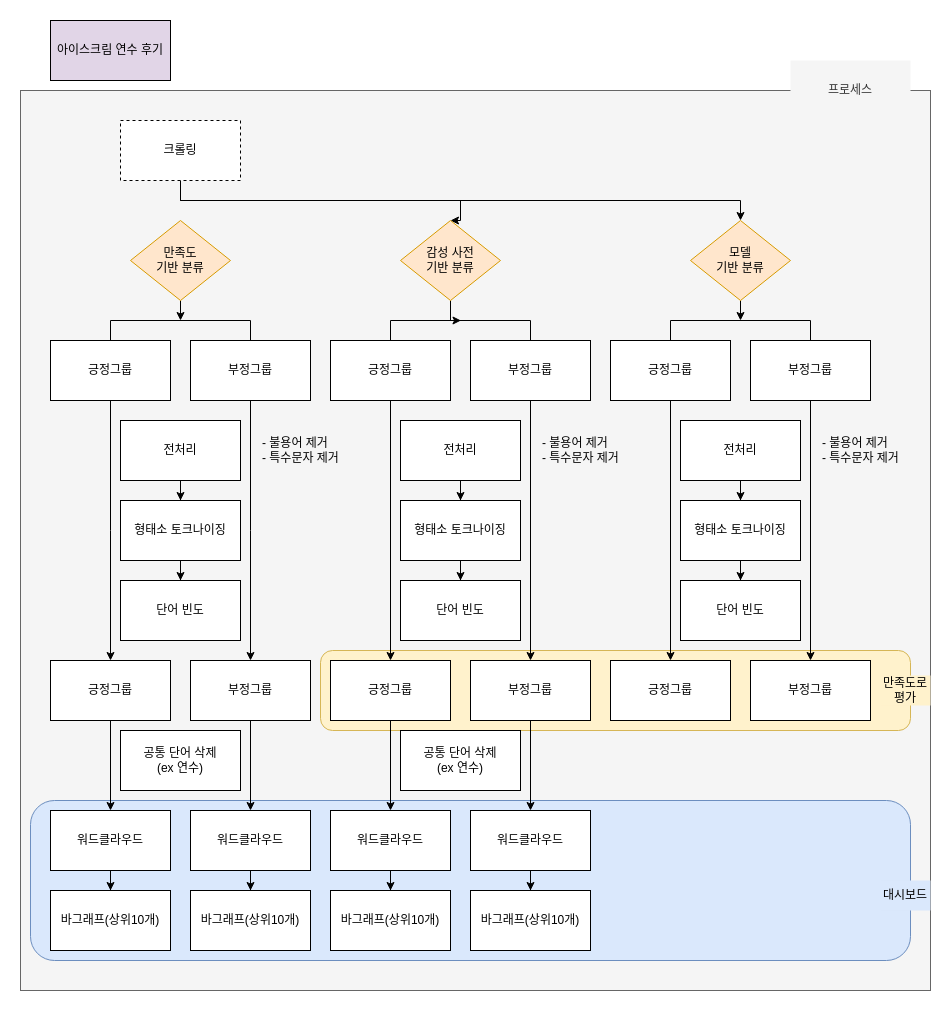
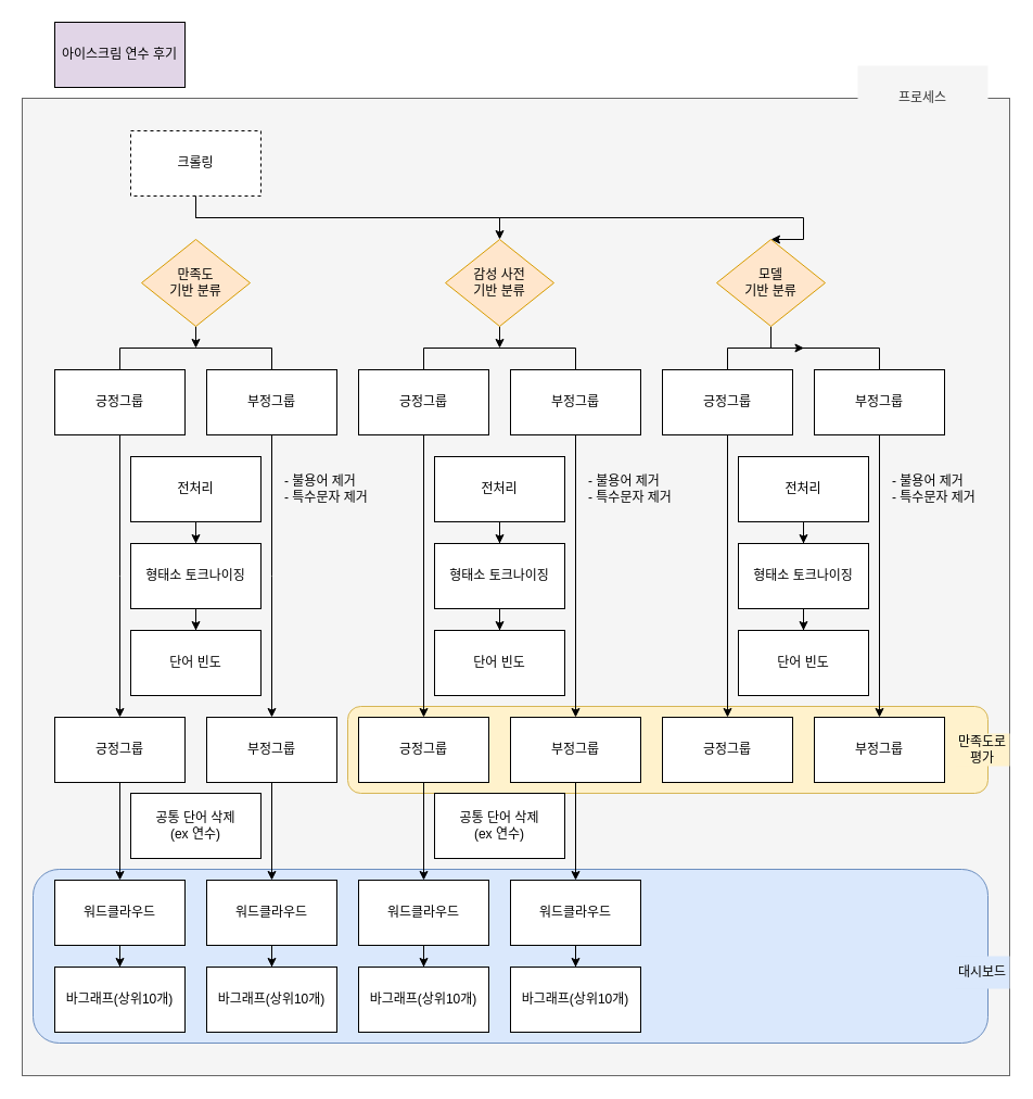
  <mxCell id="0" />
  <mxCell id="1" parent="0" />
  <mxCell id="2" value="" style="rounded=0;whiteSpace=wrap;html=1;fillColor=#f5f5f5;fontColor=#333333;strokeColor=#666666;" vertex="1" parent="1"><mxGeometry x="20" y="90" width="910" height="900" as="geometry" /></mxCell>
  <mxCell id="3" value="" style="rounded=1;whiteSpace=wrap;html=1;fillColor=#fff2cc;strokeColor=#d6b656;" vertex="1" parent="1"><mxGeometry x="320" y="650" width="590" height="80" as="geometry" /></mxCell>
  <mxCell id="4" value="" style="rounded=1;whiteSpace=wrap;html=1;fillColor=#dae8fc;strokeColor=#6c8ebf;" vertex="1" parent="1"><mxGeometry x="30" y="800" width="880" height="160" as="geometry" /></mxCell>
  <mxCell id="5" style="edgeStyle=orthogonalEdgeStyle;rounded=0;orthogonalLoop=1;jettySize=auto;html=1;entryX=0.5;entryY=0;entryDx=0;entryDy=0;" edge="1" parent="1" source="7" target="25"><mxGeometry relative="1" as="geometry"><Array as="points"><mxPoint x="180" y="200" /><mxPoint x="460" y="200" /></Array></mxGeometry></mxCell>
  <mxCell id="6" style="edgeStyle=orthogonalEdgeStyle;rounded=0;orthogonalLoop=1;jettySize=auto;html=1;entryX=0.5;entryY=0;entryDx=0;entryDy=0;" edge="1" parent="1" source="7" target="27"><mxGeometry relative="1" as="geometry"><Array as="points"><mxPoint x="180" y="200" /><mxPoint x="740" y="200" /></Array></mxGeometry></mxCell>
  <mxCell id="7" value="크롤링" style="rounded=0;whiteSpace=wrap;html=1;dashed=1;" vertex="1" parent="1"><mxGeometry x="120" y="120" width="120" height="60" as="geometry" /></mxCell>
  <mxCell id="8" style="rounded=0;orthogonalLoop=1;jettySize=auto;html=1;entryX=0.5;entryY=0;entryDx=0;entryDy=0;endArrow=none;endFill=0;edgeStyle=orthogonalEdgeStyle;" edge="1" parent="1" source="10" target="12"><mxGeometry relative="1" as="geometry"><Array as="points"><mxPoint x="110" y="320" /><mxPoint x="250" y="320" /></Array></mxGeometry></mxCell>
  <mxCell id="9" style="edgeStyle=orthogonalEdgeStyle;rounded=0;orthogonalLoop=1;jettySize=auto;html=1;" edge="1" parent="1" source="10"><mxGeometry relative="1" as="geometry"><mxPoint x="110" y="660" as="targetPoint" /></mxGeometry></mxCell>
  <mxCell id="10" value="긍정그룹" style="rounded=0;whiteSpace=wrap;html=1;" vertex="1" parent="1"><mxGeometry x="50" y="340" width="120" height="60" as="geometry" /></mxCell>
  <mxCell id="11" style="edgeStyle=orthogonalEdgeStyle;rounded=0;orthogonalLoop=1;jettySize=auto;html=1;" edge="1" parent="1" source="12"><mxGeometry relative="1" as="geometry"><mxPoint x="250" y="660" as="targetPoint" /></mxGeometry></mxCell>
  <mxCell id="12" value="부정그룹" style="rounded=0;whiteSpace=wrap;html=1;" vertex="1" parent="1"><mxGeometry x="190" y="340" width="120" height="60" as="geometry" /></mxCell>
  <mxCell id="13" style="edgeStyle=orthogonalEdgeStyle;rounded=0;orthogonalLoop=1;jettySize=auto;html=1;" edge="1" parent="1" source="14" target="17"><mxGeometry relative="1" as="geometry" /></mxCell>
  <mxCell id="14" value="전처리" style="rounded=0;whiteSpace=wrap;html=1;" vertex="1" parent="1"><mxGeometry x="120" y="420" width="120" height="60" as="geometry" /></mxCell>
  <mxCell id="15" value="- 불용어 제거&lt;br&gt;&lt;div style=&quot;&quot;&gt;&lt;span style=&quot;background-color: initial;&quot;&gt;- 특수문자 제거&lt;/span&gt;&lt;/div&gt;" style="text;html=1;strokeColor=none;fillColor=none;align=left;verticalAlign=middle;whiteSpace=wrap;rounded=0;" vertex="1" parent="1"><mxGeometry x="820" y="427.5" width="90" height="45" as="geometry" /></mxCell>
  <mxCell id="16" style="edgeStyle=orthogonalEdgeStyle;rounded=0;orthogonalLoop=1;jettySize=auto;html=1;" edge="1" parent="1" source="17" target="31"><mxGeometry relative="1" as="geometry" /></mxCell>
  <mxCell id="17" value="형태소 토크나이징" style="rounded=0;whiteSpace=wrap;html=1;" vertex="1" parent="1"><mxGeometry x="120" y="500" width="120" height="60" as="geometry" /></mxCell>
  <mxCell id="18" value="아이스크림 연수 후기" style="rounded=0;whiteSpace=wrap;html=1;fillColor=#e1d5e7;" vertex="1" parent="1"><mxGeometry x="50" y="20" width="120" height="60" as="geometry" /></mxCell>
  <mxCell id="19" value="긍정그룹" style="rounded=0;whiteSpace=wrap;html=1;" vertex="1" parent="1"><mxGeometry x="330" y="340" width="120" height="60" as="geometry" /></mxCell>
  <mxCell id="20" value="부정그룹" style="rounded=0;whiteSpace=wrap;html=1;" vertex="1" parent="1"><mxGeometry x="470" y="340" width="120" height="60" as="geometry" /></mxCell>
  <mxCell id="21" style="rounded=0;orthogonalLoop=1;jettySize=auto;html=1;entryX=0.5;entryY=0;entryDx=0;entryDy=0;endArrow=none;endFill=0;edgeStyle=orthogonalEdgeStyle;" edge="1" parent="1"><mxGeometry relative="1" as="geometry"><mxPoint x="390" y="340" as="sourcePoint" /><mxPoint x="530" y="340" as="targetPoint" /><Array as="points"><mxPoint x="390" y="320" /><mxPoint x="530" y="320" /></Array></mxGeometry></mxCell>
  <mxCell id="22" style="edgeStyle=orthogonalEdgeStyle;rounded=0;orthogonalLoop=1;jettySize=auto;html=1;" edge="1" parent="1" source="23"><mxGeometry relative="1" as="geometry"><mxPoint x="180" y="320" as="targetPoint" /></mxGeometry></mxCell>
  <mxCell id="23" value="만족도&lt;br&gt;기반 분류" style="rhombus;whiteSpace=wrap;html=1;fillColor=#ffe6cc;strokeColor=#d79b00;" vertex="1" parent="1"><mxGeometry x="130" y="220" width="100" height="80" as="geometry" /></mxCell>
  <mxCell id="24" style="edgeStyle=orthogonalEdgeStyle;rounded=0;orthogonalLoop=1;jettySize=auto;html=1;" edge="1" parent="1" source="25"><mxGeometry relative="1" as="geometry"><mxPoint x="460" y="320" as="targetPoint" /></mxGeometry></mxCell>
- <mxCell id="25" value="감성 사전 &lt;br&gt;기반 분류" style="rhombus;whiteSpace=wrap;html=1;fillColor=#ffe6cc;strokeColor=#d79b00;" vertex="1" parent="1"><mxGeometry x="400" y="220" width="100" height="80" as="geometry" /></mxCell>
+ <mxCell id="25" value="감성 사전 &lt;br&gt;기반 분류" style="rhombus;whiteSpace=wrap;html=1;fillColor=#ffe6cc;strokeColor=#d79b00;" vertex="1" parent="1"><mxGeometry x="410" y="220" width="100" height="80" as="geometry" /></mxCell>
  <mxCell id="26" style="edgeStyle=orthogonalEdgeStyle;rounded=0;orthogonalLoop=1;jettySize=auto;html=1;" edge="1" parent="1" source="27"><mxGeometry relative="1" as="geometry"><mxPoint x="740" y="320" as="targetPoint" /></mxGeometry></mxCell>
- <mxCell id="27" value="모델 &lt;br&gt;기반 분류" style="rhombus;whiteSpace=wrap;html=1;fillColor=#ffe6cc;strokeColor=#d79b00;" vertex="1" parent="1"><mxGeometry x="690" y="220" width="100" height="80" as="geometry" /></mxCell>
+ <mxCell id="27" value="모델 &lt;br&gt;기반 분류" style="rhombus;whiteSpace=wrap;html=1;fillColor=#ffe6cc;strokeColor=#d79b00;" vertex="1" parent="1"><mxGeometry x="660" y="220" width="100" height="80" as="geometry" /></mxCell>
  <mxCell id="28" value="긍정그룹" style="rounded=0;whiteSpace=wrap;html=1;" vertex="1" parent="1"><mxGeometry x="610" y="340" width="120" height="60" as="geometry" /></mxCell>
  <mxCell id="29" value="부정그룹" style="rounded=0;whiteSpace=wrap;html=1;" vertex="1" parent="1"><mxGeometry x="750" y="340" width="120" height="60" as="geometry" /></mxCell>
  <mxCell id="30" style="rounded=0;orthogonalLoop=1;jettySize=auto;html=1;entryX=0.5;entryY=0;entryDx=0;entryDy=0;endArrow=none;endFill=0;edgeStyle=orthogonalEdgeStyle;" edge="1" parent="1"><mxGeometry relative="1" as="geometry"><mxPoint x="670" y="340" as="sourcePoint" /><mxPoint x="810" y="340" as="targetPoint" /><Array as="points"><mxPoint x="670" y="320" /><mxPoint x="810" y="320" /></Array></mxGeometry></mxCell>
  <mxCell id="31" value="단어 빈도" style="rounded=0;whiteSpace=wrap;html=1;" vertex="1" parent="1"><mxGeometry x="120" y="580" width="120" height="60" as="geometry" /></mxCell>
  <mxCell id="32" style="edgeStyle=orthogonalEdgeStyle;rounded=0;orthogonalLoop=1;jettySize=auto;html=1;entryX=0.5;entryY=0;entryDx=0;entryDy=0;" edge="1" parent="1" source="33" target="38"><mxGeometry relative="1" as="geometry" /></mxCell>
  <mxCell id="33" value="긍정그룹" style="rounded=0;whiteSpace=wrap;html=1;" vertex="1" parent="1"><mxGeometry x="50" y="660" width="120" height="60" as="geometry" /></mxCell>
  <mxCell id="34" style="edgeStyle=orthogonalEdgeStyle;rounded=0;orthogonalLoop=1;jettySize=auto;html=1;" edge="1" parent="1" source="35" target="40"><mxGeometry relative="1" as="geometry" /></mxCell>
  <mxCell id="35" value="부정그룹" style="rounded=0;whiteSpace=wrap;html=1;" vertex="1" parent="1"><mxGeometry x="190" y="660" width="120" height="60" as="geometry" /></mxCell>
  <mxCell id="36" value="공통 단어 삭제&lt;br&gt;(ex 연수)" style="rounded=0;whiteSpace=wrap;html=1;" vertex="1" parent="1"><mxGeometry x="120" y="730" width="120" height="60" as="geometry" /></mxCell>
  <mxCell id="37" value="" style="edgeStyle=orthogonalEdgeStyle;rounded=0;orthogonalLoop=1;jettySize=auto;html=1;" edge="1" parent="1" source="38" target="41"><mxGeometry relative="1" as="geometry" /></mxCell>
  <mxCell id="38" value="워드클라우드" style="rounded=0;whiteSpace=wrap;html=1;" vertex="1" parent="1"><mxGeometry x="50" y="810" width="120" height="60" as="geometry" /></mxCell>
  <mxCell id="39" value="" style="edgeStyle=orthogonalEdgeStyle;rounded=0;orthogonalLoop=1;jettySize=auto;html=1;" edge="1" parent="1" source="40" target="42"><mxGeometry relative="1" as="geometry" /></mxCell>
  <mxCell id="40" value="워드클라우드" style="rounded=0;whiteSpace=wrap;html=1;" vertex="1" parent="1"><mxGeometry x="190" y="810" width="120" height="60" as="geometry" /></mxCell>
  <mxCell id="41" value="바그래프(상위10개)" style="rounded=0;whiteSpace=wrap;html=1;" vertex="1" parent="1"><mxGeometry x="50" y="890" width="120" height="60" as="geometry" /></mxCell>
  <mxCell id="42" value="바그래프(상위10개)" style="rounded=0;whiteSpace=wrap;html=1;" vertex="1" parent="1"><mxGeometry x="190" y="890" width="120" height="60" as="geometry" /></mxCell>
  <mxCell id="43" value="대시보드" style="text;html=1;align=center;verticalAlign=middle;whiteSpace=wrap;rounded=0;fillColor=#dae8fc;strokeColor=none;" vertex="1" parent="1"><mxGeometry x="880" y="880" width="50" height="30" as="geometry" /></mxCell>
  <mxCell id="44" style="edgeStyle=orthogonalEdgeStyle;rounded=0;orthogonalLoop=1;jettySize=auto;html=1;" edge="1" parent="1"><mxGeometry relative="1" as="geometry"><mxPoint x="390" y="660" as="targetPoint" /><mxPoint x="390" y="400" as="sourcePoint" /></mxGeometry></mxCell>
  <mxCell id="45" style="edgeStyle=orthogonalEdgeStyle;rounded=0;orthogonalLoop=1;jettySize=auto;html=1;" edge="1" parent="1"><mxGeometry relative="1" as="geometry"><mxPoint x="530" y="660" as="targetPoint" /><mxPoint x="530" y="400" as="sourcePoint" /></mxGeometry></mxCell>
  <mxCell id="46" style="edgeStyle=orthogonalEdgeStyle;rounded=0;orthogonalLoop=1;jettySize=auto;html=1;" edge="1" parent="1" source="47" target="50"><mxGeometry relative="1" as="geometry" /></mxCell>
  <mxCell id="47" value="전처리" style="rounded=0;whiteSpace=wrap;html=1;" vertex="1" parent="1"><mxGeometry x="400" y="420" width="120" height="60" as="geometry" /></mxCell>
  <mxCell id="48" value="- 불용어 제거&lt;br&gt;&lt;div style=&quot;&quot;&gt;&lt;span style=&quot;background-color: initial;&quot;&gt;- 특수문자 제거&lt;/span&gt;&lt;/div&gt;" style="text;html=1;strokeColor=none;fillColor=none;align=left;verticalAlign=middle;whiteSpace=wrap;rounded=0;" vertex="1" parent="1"><mxGeometry x="260" y="427.5" width="90" height="45" as="geometry" /></mxCell>
  <mxCell id="49" style="edgeStyle=orthogonalEdgeStyle;rounded=0;orthogonalLoop=1;jettySize=auto;html=1;" edge="1" parent="1" source="50" target="51"><mxGeometry relative="1" as="geometry" /></mxCell>
  <mxCell id="50" value="형태소 토크나이징" style="rounded=0;whiteSpace=wrap;html=1;" vertex="1" parent="1"><mxGeometry x="400" y="500" width="120" height="60" as="geometry" /></mxCell>
  <mxCell id="51" value="단어 빈도" style="rounded=0;whiteSpace=wrap;html=1;" vertex="1" parent="1"><mxGeometry x="400" y="580" width="120" height="60" as="geometry" /></mxCell>
  <mxCell id="52" style="edgeStyle=orthogonalEdgeStyle;rounded=0;orthogonalLoop=1;jettySize=auto;html=1;entryX=0.5;entryY=0;entryDx=0;entryDy=0;" edge="1" parent="1" source="53" target="58"><mxGeometry relative="1" as="geometry" /></mxCell>
  <mxCell id="53" value="긍정그룹" style="rounded=0;whiteSpace=wrap;html=1;" vertex="1" parent="1"><mxGeometry x="330" y="660" width="120" height="60" as="geometry" /></mxCell>
  <mxCell id="54" style="edgeStyle=orthogonalEdgeStyle;rounded=0;orthogonalLoop=1;jettySize=auto;html=1;" edge="1" parent="1" source="55" target="60"><mxGeometry relative="1" as="geometry" /></mxCell>
  <mxCell id="55" value="부정그룹" style="rounded=0;whiteSpace=wrap;html=1;" vertex="1" parent="1"><mxGeometry x="470" y="660" width="120" height="60" as="geometry" /></mxCell>
  <mxCell id="56" value="공통 단어 삭제&lt;br&gt;(ex 연수)" style="rounded=0;whiteSpace=wrap;html=1;" vertex="1" parent="1"><mxGeometry x="400" y="730" width="120" height="60" as="geometry" /></mxCell>
  <mxCell id="57" value="" style="edgeStyle=orthogonalEdgeStyle;rounded=0;orthogonalLoop=1;jettySize=auto;html=1;" edge="1" parent="1" source="58" target="61"><mxGeometry relative="1" as="geometry" /></mxCell>
  <mxCell id="58" value="워드클라우드" style="rounded=0;whiteSpace=wrap;html=1;" vertex="1" parent="1"><mxGeometry x="330" y="810" width="120" height="60" as="geometry" /></mxCell>
  <mxCell id="59" value="" style="edgeStyle=orthogonalEdgeStyle;rounded=0;orthogonalLoop=1;jettySize=auto;html=1;" edge="1" parent="1" source="60" target="62"><mxGeometry relative="1" as="geometry" /></mxCell>
  <mxCell id="60" value="워드클라우드" style="rounded=0;whiteSpace=wrap;html=1;" vertex="1" parent="1"><mxGeometry x="470" y="810" width="120" height="60" as="geometry" /></mxCell>
  <mxCell id="61" value="바그래프(상위10개)" style="rounded=0;whiteSpace=wrap;html=1;" vertex="1" parent="1"><mxGeometry x="330" y="890" width="120" height="60" as="geometry" /></mxCell>
  <mxCell id="62" value="바그래프(상위10개)" style="rounded=0;whiteSpace=wrap;html=1;" vertex="1" parent="1"><mxGeometry x="470" y="890" width="120" height="60" as="geometry" /></mxCell>
  <mxCell id="63" style="edgeStyle=orthogonalEdgeStyle;rounded=0;orthogonalLoop=1;jettySize=auto;html=1;" edge="1" parent="1"><mxGeometry relative="1" as="geometry"><mxPoint x="670" y="660" as="targetPoint" /><mxPoint x="670" y="400" as="sourcePoint" /></mxGeometry></mxCell>
  <mxCell id="64" style="edgeStyle=orthogonalEdgeStyle;rounded=0;orthogonalLoop=1;jettySize=auto;html=1;" edge="1" parent="1"><mxGeometry relative="1" as="geometry"><mxPoint x="810" y="660" as="targetPoint" /><mxPoint x="810" y="400" as="sourcePoint" /></mxGeometry></mxCell>
  <mxCell id="65" style="edgeStyle=orthogonalEdgeStyle;rounded=0;orthogonalLoop=1;jettySize=auto;html=1;" edge="1" parent="1" source="66" target="69"><mxGeometry relative="1" as="geometry" /></mxCell>
  <mxCell id="66" value="전처리" style="rounded=0;whiteSpace=wrap;html=1;" vertex="1" parent="1"><mxGeometry x="680" y="420" width="120" height="60" as="geometry" /></mxCell>
  <mxCell id="67" value="- 불용어 제거&lt;br&gt;&lt;div style=&quot;&quot;&gt;&lt;span style=&quot;background-color: initial;&quot;&gt;- 특수문자 제거&lt;/span&gt;&lt;/div&gt;" style="text;html=1;strokeColor=none;fillColor=none;align=left;verticalAlign=middle;whiteSpace=wrap;rounded=0;" vertex="1" parent="1"><mxGeometry x="540" y="427.5" width="90" height="45" as="geometry" /></mxCell>
  <mxCell id="68" style="edgeStyle=orthogonalEdgeStyle;rounded=0;orthogonalLoop=1;jettySize=auto;html=1;" edge="1" parent="1" source="69" target="70"><mxGeometry relative="1" as="geometry" /></mxCell>
  <mxCell id="69" value="형태소 토크나이징" style="rounded=0;whiteSpace=wrap;html=1;" vertex="1" parent="1"><mxGeometry x="680" y="500" width="120" height="60" as="geometry" /></mxCell>
  <mxCell id="70" value="단어 빈도" style="rounded=0;whiteSpace=wrap;html=1;" vertex="1" parent="1"><mxGeometry x="680" y="580" width="120" height="60" as="geometry" /></mxCell>
  <mxCell id="71" value="긍정그룹" style="rounded=0;whiteSpace=wrap;html=1;" vertex="1" parent="1"><mxGeometry x="610" y="660" width="120" height="60" as="geometry" /></mxCell>
  <mxCell id="72" value="부정그룹" style="rounded=0;whiteSpace=wrap;html=1;" vertex="1" parent="1"><mxGeometry x="750" y="660" width="120" height="60" as="geometry" /></mxCell>
  <mxCell id="73" value="만족도로 평가" style="text;html=1;strokeColor=none;fillColor=#fff2cc;align=center;verticalAlign=middle;whiteSpace=wrap;rounded=0;" vertex="1" parent="1"><mxGeometry x="880" y="675" width="50" height="30" as="geometry" /></mxCell>
  <mxCell id="74" value="프로세스" style="rounded=0;whiteSpace=wrap;html=1;strokeColor=none;fillColor=#f5f5f5;fontColor=#333333;" vertex="1" parent="1"><mxGeometry x="790" y="60" width="120" height="60" as="geometry" /></mxCell>
